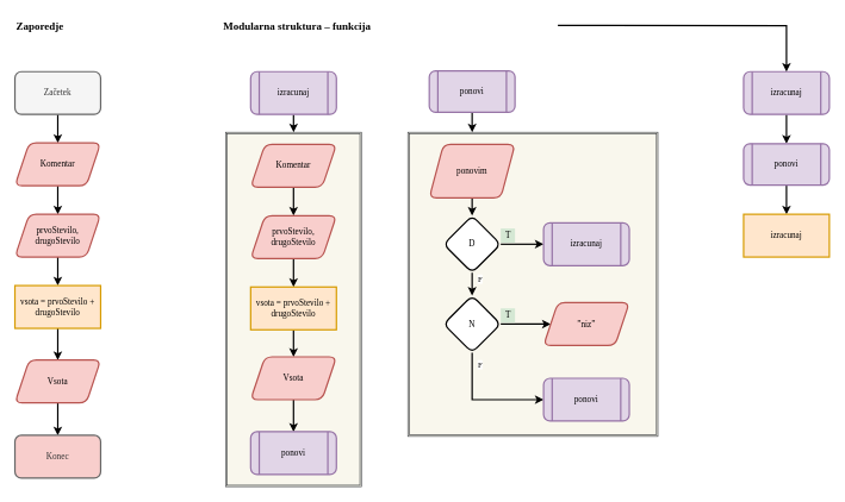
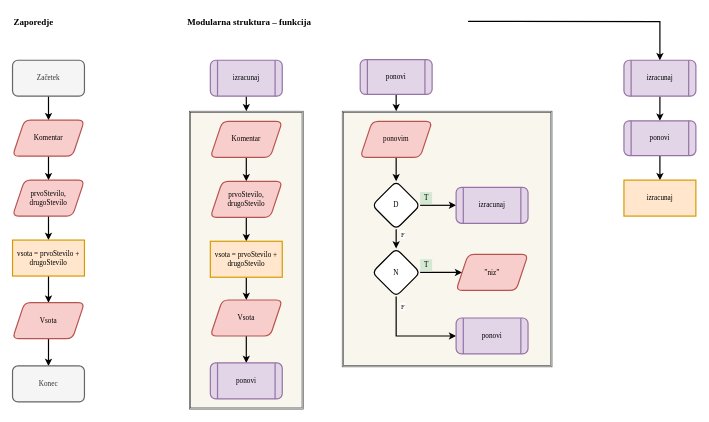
  <mxCell id="0" />
  <mxCell id="1" parent="0" />
  <mxCell id="2" value="" style="shape=ext;double=1;rounded=0;whiteSpace=wrap;html=1;strokeWidth=1;fontFamily=Georgia;fillColor=#f9f7ed;strokeColor=#36393d;" parent="1" vertex="1"><mxGeometry x="570" y="185" width="350" height="426.5" as="geometry" /></mxCell>
  <mxCell id="3" value="" style="shape=ext;double=1;rounded=0;whiteSpace=wrap;html=1;strokeWidth=1;fontFamily=Georgia;fillColor=#f9f7ed;strokeColor=#36393d;" parent="1" vertex="1"><mxGeometry x="315" y="185" width="190" height="497" as="geometry" /></mxCell>
  <mxCell id="4" style="edgeStyle=orthogonalEdgeStyle;rounded=0;orthogonalLoop=1;jettySize=auto;html=1;entryX=0.5;entryY=0;entryDx=0;entryDy=0;fontFamily=Georgia;strokeWidth=2;" parent="1" source="5" target="7" edge="1"><mxGeometry relative="1" as="geometry" /></mxCell>
  <mxCell id="5" value="Začetek" style="rounded=1;whiteSpace=wrap;html=1;fontFamily=Georgia;strokeWidth=2;fillColor=#f5f5f5;strokeColor=#666666;fontColor=#333333;" parent="1" vertex="1"><mxGeometry x="20" y="100" width="120" height="60" as="geometry" /></mxCell>
  <mxCell id="6" style="edgeStyle=orthogonalEdgeStyle;rounded=0;orthogonalLoop=1;jettySize=auto;html=1;strokeWidth=2;fontFamily=Georgia;" parent="1" source="7" target="9" edge="1"><mxGeometry relative="1" as="geometry" /></mxCell>
  <mxCell id="7" value="Komentar" style="shape=parallelogram;perimeter=parallelogramPerimeter;whiteSpace=wrap;html=1;fixedSize=1;strokeWidth=2;fontFamily=Georgia;fillColor=#f8cecc;strokeColor=#b85450;rounded=1;" parent="1" vertex="1"><mxGeometry x="20" y="200" width="120" height="60" as="geometry" /></mxCell>
  <mxCell id="8" style="edgeStyle=orthogonalEdgeStyle;rounded=0;orthogonalLoop=1;jettySize=auto;html=1;entryX=0.5;entryY=0;entryDx=0;entryDy=0;strokeWidth=2;fontFamily=Georgia;" parent="1" source="9" target="11" edge="1"><mxGeometry relative="1" as="geometry" /></mxCell>
  <mxCell id="9" value="prvoStevilo, drugoStevilo" style="shape=parallelogram;perimeter=parallelogramPerimeter;whiteSpace=wrap;html=1;fixedSize=1;strokeWidth=2;fontFamily=Georgia;fillColor=#f8cecc;strokeColor=#b85450;rounded=1;" parent="1" vertex="1"><mxGeometry x="20" y="300" width="120" height="60" as="geometry" /></mxCell>
  <mxCell id="10" style="edgeStyle=orthogonalEdgeStyle;rounded=0;orthogonalLoop=1;jettySize=auto;html=1;entryX=0.5;entryY=0;entryDx=0;entryDy=0;strokeWidth=2;fontFamily=Georgia;" parent="1" source="11" target="13" edge="1"><mxGeometry relative="1" as="geometry" /></mxCell>
  <mxCell id="11" value="vsota = prvoStevilo + drugoStevilo" style="rounded=0;whiteSpace=wrap;html=1;strokeWidth=2;fontFamily=Georgia;fillColor=#ffe6cc;strokeColor=#d79b00;" parent="1" vertex="1"><mxGeometry x="20" y="400" width="120" height="60" as="geometry" /></mxCell>
  <mxCell id="12" style="edgeStyle=orthogonalEdgeStyle;rounded=0;orthogonalLoop=1;jettySize=auto;html=1;entryX=0.5;entryY=0;entryDx=0;entryDy=0;strokeWidth=2;fontFamily=Georgia;" parent="1" source="13" target="14" edge="1"><mxGeometry relative="1" as="geometry" /></mxCell>
  <mxCell id="13" value="Vsota" style="shape=parallelogram;perimeter=parallelogramPerimeter;whiteSpace=wrap;html=1;fixedSize=1;strokeWidth=2;fontFamily=Georgia;fillColor=#f8cecc;strokeColor=#b85450;rounded=1;" parent="1" vertex="1"><mxGeometry x="20" y="504.5" width="120" height="60" as="geometry" /></mxCell>
- <mxCell id="14" value="Konec" style="rounded=1;whiteSpace=wrap;html=1;fontFamily=Georgia;strokeWidth=2;fillColor=#f8cecc;strokeColor=#666666;fontColor=#333333;" parent="1" vertex="1"><mxGeometry x="20" y="610" width="120" height="60" as="geometry" /></mxCell>
+ <mxCell id="14" value="Konec" style="rounded=1;whiteSpace=wrap;html=1;fontFamily=Georgia;strokeWidth=2;fillColor=#f5f5f5;strokeColor=#666666;fontColor=#333333;" parent="1" vertex="1"><mxGeometry x="20" y="610" width="120" height="60" as="geometry" /></mxCell>
  <mxCell id="15" style="edgeStyle=orthogonalEdgeStyle;rounded=0;orthogonalLoop=1;jettySize=auto;html=1;exitX=0.5;exitY=1;exitDx=0;exitDy=0;entryX=0.5;entryY=0;entryDx=0;entryDy=0;strokeWidth=2;fontFamily=Georgia;" parent="1" source="16" target="3" edge="1"><mxGeometry relative="1" as="geometry" /></mxCell>
  <mxCell id="16" value="izracunaj" style="shape=process;whiteSpace=wrap;html=1;backgroundOutline=1;rounded=1;strokeWidth=2;fontFamily=Georgia;fillColor=#e1d5e7;strokeColor=#9673a6;" parent="1" vertex="1"><mxGeometry x="350" y="100" width="120" height="60" as="geometry" /></mxCell>
  <mxCell id="17" style="edgeStyle=orthogonalEdgeStyle;rounded=0;orthogonalLoop=1;jettySize=auto;html=1;strokeWidth=2;align=left;" parent="1" edge="1"><mxGeometry relative="1" as="geometry"><mxPoint x="660" y="185" as="targetPoint" /><mxPoint x="660" y="140" as="sourcePoint" /></mxGeometry></mxCell>
  <mxCell id="18" value="ponovi" style="shape=process;whiteSpace=wrap;html=1;backgroundOutline=1;rounded=1;strokeWidth=2;fontFamily=Georgia;fillColor=#e1d5e7;strokeColor=#9673a6;" parent="1" vertex="1"><mxGeometry x="600" y="99" width="120" height="58" as="geometry" /></mxCell>
  <mxCell id="19" style="edgeStyle=orthogonalEdgeStyle;rounded=0;orthogonalLoop=1;jettySize=auto;html=1;strokeWidth=2;fontFamily=Georgia;" parent="1" source="20" target="22" edge="1"><mxGeometry relative="1" as="geometry" /></mxCell>
  <mxCell id="20" value="Komentar" style="shape=parallelogram;perimeter=parallelogramPerimeter;whiteSpace=wrap;html=1;fixedSize=1;strokeWidth=2;fontFamily=Georgia;fillColor=#f8cecc;strokeColor=#b85450;rounded=1;" parent="1" vertex="1"><mxGeometry x="350" y="202" width="120" height="60" as="geometry" /></mxCell>
  <mxCell id="21" style="edgeStyle=orthogonalEdgeStyle;rounded=0;orthogonalLoop=1;jettySize=auto;html=1;entryX=0.5;entryY=0;entryDx=0;entryDy=0;strokeWidth=2;fontFamily=Georgia;" parent="1" source="22" target="24" edge="1"><mxGeometry relative="1" as="geometry" /></mxCell>
  <mxCell id="22" value="prvoStevilo, drugoStevilo" style="shape=parallelogram;perimeter=parallelogramPerimeter;whiteSpace=wrap;html=1;fixedSize=1;strokeWidth=2;fontFamily=Georgia;fillColor=#f8cecc;strokeColor=#b85450;rounded=1;" parent="1" vertex="1"><mxGeometry x="350" y="302" width="120" height="60" as="geometry" /></mxCell>
  <mxCell id="23" style="edgeStyle=orthogonalEdgeStyle;rounded=0;orthogonalLoop=1;jettySize=auto;html=1;entryX=0.5;entryY=0;entryDx=0;entryDy=0;strokeWidth=2;fontFamily=Georgia;" parent="1" source="24" target="26" edge="1"><mxGeometry relative="1" as="geometry" /></mxCell>
  <mxCell id="24" value="vsota = prvoStevilo + drugoStevilo" style="rounded=0;whiteSpace=wrap;html=1;strokeWidth=2;fontFamily=Georgia;fillColor=#ffe6cc;strokeColor=#d79b00;" parent="1" vertex="1"><mxGeometry x="350" y="402" width="120" height="60" as="geometry" /></mxCell>
  <mxCell id="25" style="edgeStyle=orthogonalEdgeStyle;rounded=0;orthogonalLoop=1;jettySize=auto;html=1;entryX=0.5;entryY=0;entryDx=0;entryDy=0;strokeWidth=2;fontFamily=Georgia;" parent="1" source="26" target="27" edge="1"><mxGeometry relative="1" as="geometry" /></mxCell>
  <mxCell id="26" value="Vsota" style="shape=parallelogram;perimeter=parallelogramPerimeter;whiteSpace=wrap;html=1;fixedSize=1;strokeWidth=2;fontFamily=Georgia;fillColor=#f8cecc;strokeColor=#b85450;rounded=1;" parent="1" vertex="1"><mxGeometry x="350" y="500" width="120" height="60" as="geometry" /></mxCell>
  <mxCell id="27" value="ponovi" style="shape=process;whiteSpace=wrap;html=1;backgroundOutline=1;rounded=1;strokeWidth=2;fontFamily=Georgia;fillColor=#e1d5e7;strokeColor=#9673a6;" parent="1" vertex="1"><mxGeometry x="350" y="605" width="120" height="60" as="geometry" /></mxCell>
  <mxCell id="28" style="edgeStyle=orthogonalEdgeStyle;rounded=0;orthogonalLoop=1;jettySize=auto;html=1;entryX=0.5;entryY=0;entryDx=0;entryDy=0;strokeWidth=2;fontFamily=Georgia;" parent="1" source="29" target="34" edge="1"><mxGeometry relative="1" as="geometry" /></mxCell>
- <mxCell id="29" value="ponovim" style="shape=parallelogram;perimeter=parallelogramPerimeter;whiteSpace=wrap;html=1;fixedSize=1;strokeWidth=2;fontFamily=Georgia;fillColor=#f8cecc;strokeColor=#b85450;rounded=1;" parent="1" vertex="1"><mxGeometry x="600" y="202" width="120" height="75" as="geometry" /></mxCell>
+ <mxCell id="29" value="ponovim" style="shape=parallelogram;perimeter=parallelogramPerimeter;whiteSpace=wrap;html=1;fixedSize=1;strokeWidth=2;fontFamily=Georgia;fillColor=#f8cecc;strokeColor=#b85450;rounded=1;" parent="1" vertex="1"><mxGeometry x="600" y="202" width="120" height="60" as="geometry" /></mxCell>
  <mxCell id="30" style="edgeStyle=orthogonalEdgeStyle;rounded=0;orthogonalLoop=1;jettySize=auto;html=1;entryX=0;entryY=0.5;entryDx=0;entryDy=0;strokeWidth=2;fontFamily=Georgia;" parent="1" source="34" target="35" edge="1"><mxGeometry relative="1" as="geometry" /></mxCell>
  <mxCell id="31" style="edgeStyle=orthogonalEdgeStyle;rounded=0;orthogonalLoop=1;jettySize=auto;html=1;entryX=0.5;entryY=0;entryDx=0;entryDy=0;strokeWidth=2;fontFamily=Georgia;" parent="1" source="34" target="38" edge="1"><mxGeometry relative="1" as="geometry" /></mxCell>
  <mxCell id="32" value="F" style="edgeLabel;html=1;align=center;verticalAlign=middle;resizable=0;points=[];fontFamily=Georgia;" parent="31" vertex="1" connectable="0"><mxGeometry x="0.417" y="1" relative="1" as="geometry"><mxPoint x="9" y="-10" as="offset" /></mxGeometry></mxCell>
  <mxCell id="33" value="F" style="edgeLabel;html=1;align=center;verticalAlign=middle;resizable=0;points=[];fontFamily=Georgia;" parent="31" vertex="1" connectable="0"><mxGeometry x="0.417" y="1" relative="1" as="geometry"><mxPoint x="9" y="110" as="offset" /></mxGeometry></mxCell>
  <mxCell id="34" value="D" style="rhombus;whiteSpace=wrap;html=1;rounded=1;strokeWidth=2;fontFamily=Georgia;" parent="1" vertex="1"><mxGeometry x="620" y="302" width="80" height="80" as="geometry" /></mxCell>
  <mxCell id="35" value="izracunaj" style="shape=process;whiteSpace=wrap;html=1;backgroundOutline=1;rounded=1;strokeWidth=2;fontFamily=Georgia;fillColor=#e1d5e7;strokeColor=#9673a6;" parent="1" vertex="1"><mxGeometry x="760" y="312" width="120" height="60" as="geometry" /></mxCell>
  <mxCell id="36" style="edgeStyle=orthogonalEdgeStyle;rounded=0;orthogonalLoop=1;jettySize=auto;html=1;entryX=0;entryY=0.5;entryDx=0;entryDy=0;strokeWidth=2;fontFamily=Georgia;" parent="1" source="38" target="40" edge="1"><mxGeometry relative="1" as="geometry"><mxPoint x="760" y="454" as="targetPoint" /></mxGeometry></mxCell>
  <mxCell id="37" style="edgeStyle=orthogonalEdgeStyle;rounded=0;orthogonalLoop=1;jettySize=auto;html=1;entryX=0;entryY=0.5;entryDx=0;entryDy=0;strokeWidth=2;fontFamily=Georgia;" parent="1" source="38" target="39" edge="1"><mxGeometry relative="1" as="geometry"><mxPoint x="660" y="520" as="targetPoint" /><Array as="points"><mxPoint x="660" y="560" /></Array></mxGeometry></mxCell>
  <mxCell id="38" value="N" style="rhombus;whiteSpace=wrap;html=1;rounded=1;strokeWidth=2;fontFamily=Georgia;" parent="1" vertex="1"><mxGeometry x="620" y="414" width="80" height="80" as="geometry" /></mxCell>
  <mxCell id="39" value="ponovi" style="shape=process;whiteSpace=wrap;html=1;backgroundOutline=1;rounded=1;strokeWidth=2;fontFamily=Georgia;fillColor=#e1d5e7;strokeColor=#9673a6;" parent="1" vertex="1"><mxGeometry x="760" y="530" width="120" height="60" as="geometry" /></mxCell>
  <mxCell id="40" value="”niz”" style="shape=parallelogram;perimeter=parallelogramPerimeter;whiteSpace=wrap;html=1;fixedSize=1;strokeWidth=2;fontFamily=Georgia;fillColor=#f8cecc;strokeColor=#b85450;rounded=1;" parent="1" vertex="1"><mxGeometry x="760" y="424" width="120" height="60" as="geometry" /></mxCell>
  <mxCell id="41" value="T" style="text;html=1;align=center;verticalAlign=middle;resizable=0;points=[];autosize=1;fontFamily=Georgia;fillColor=#d5e8d4;" parent="1" vertex="1"><mxGeometry x="700" y="320" width="20" height="20" as="geometry" /></mxCell>
  <mxCell id="42" value="T" style="text;html=1;align=center;verticalAlign=middle;resizable=0;points=[];autosize=1;fontFamily=Georgia;fillColor=#d5e8d4;" parent="1" vertex="1"><mxGeometry x="700" y="432" width="20" height="20" as="geometry" /></mxCell>
  <mxCell id="43" style="edgeStyle=orthogonalEdgeStyle;rounded=0;orthogonalLoop=1;jettySize=auto;html=1;entryX=0.5;entryY=0;entryDx=0;entryDy=0;strokeWidth=2;fontFamily=Georgia;" parent="1" source="44" target="46" edge="1"><mxGeometry relative="1" as="geometry" /></mxCell>
  <mxCell id="44" value="izracunaj" style="shape=process;whiteSpace=wrap;html=1;backgroundOutline=1;rounded=1;strokeWidth=2;fontFamily=Georgia;fillColor=#e1d5e7;strokeColor=#9673a6;" parent="1" vertex="1"><mxGeometry x="1040" y="100" width="120" height="60" as="geometry" /></mxCell>
  <mxCell id="45" style="edgeStyle=orthogonalEdgeStyle;rounded=0;orthogonalLoop=1;jettySize=auto;html=1;entryX=0.5;entryY=0;entryDx=0;entryDy=0;strokeWidth=2;fontFamily=Georgia;" parent="1" source="46" target="47" edge="1"><mxGeometry relative="1" as="geometry" /></mxCell>
  <mxCell id="46" value="ponovi" style="shape=process;whiteSpace=wrap;html=1;backgroundOutline=1;rounded=1;strokeWidth=2;fontFamily=Georgia;fillColor=#e1d5e7;strokeColor=#9673a6;" parent="1" vertex="1"><mxGeometry x="1040" y="201" width="120" height="58" as="geometry" /></mxCell>
  <mxCell id="47" value="izracunaj" style="rounded=0;whiteSpace=wrap;html=1;strokeWidth=2;fontFamily=Georgia;fillColor=#ffe6cc;strokeColor=#d79b00;" parent="1" vertex="1"><mxGeometry x="1040" y="300" width="120" height="60" as="geometry" /></mxCell>
  <mxCell id="48" value="Zaporedje" style="text;html=1;strokeColor=none;fillColor=none;align=left;verticalAlign=middle;whiteSpace=wrap;rounded=0;fontFamily=Roboto Mono;fontSize=15;fontStyle=1;fontSource=https%3A%2F%2Ffonts.googleapis.com%2Fcss%3Ffamily%3DRoboto%2BMono;" parent="1" vertex="1"><mxGeometry x="20" y="25" width="40" height="20" as="geometry" /></mxCell>
  <mxCell id="49" style="edgeStyle=orthogonalEdgeStyle;rounded=0;orthogonalLoop=1;jettySize=auto;html=1;entryX=0.5;entryY=0;entryDx=0;entryDy=0;align=left;strokeWidth=2;" parent="1" target="44" edge="1"><mxGeometry relative="1" as="geometry"><mxPoint x="780" y="35" as="sourcePoint" /></mxGeometry></mxCell>
  <mxCell id="50" value="Modularna struktura – funkcija" style="text;html=1;strokeColor=none;fillColor=none;align=left;verticalAlign=middle;whiteSpace=wrap;rounded=0;fontFamily=Roboto Mono;fontSize=15;fontStyle=1;fontSource=https%3A%2F%2Ffonts.googleapis.com%2Fcss%3Ffamily%3DRoboto%2BMono;" parent="1" vertex="1"><mxGeometry x="310" y="20" width="420" height="30" as="geometry" /></mxCell>
